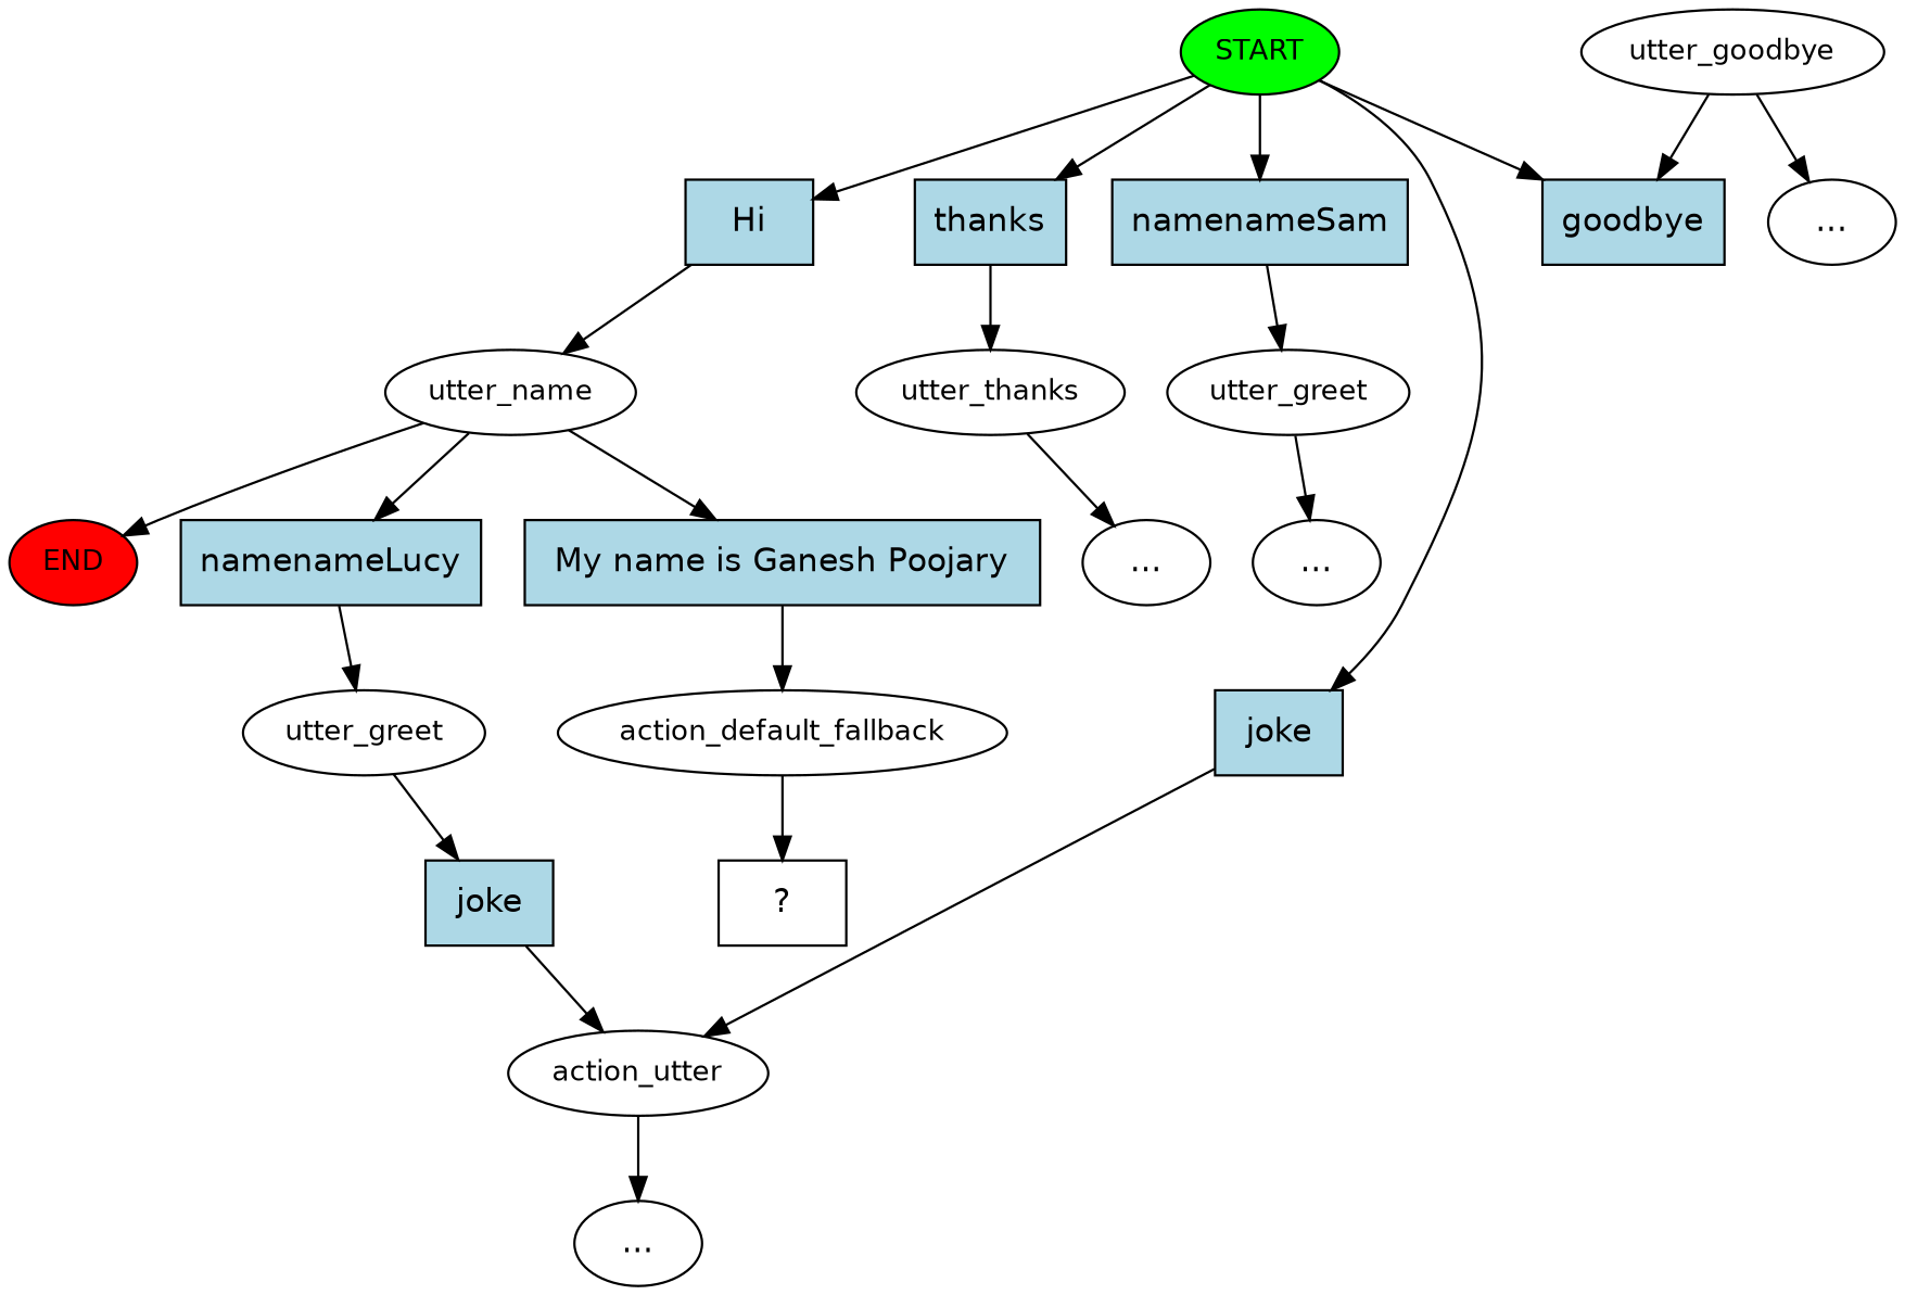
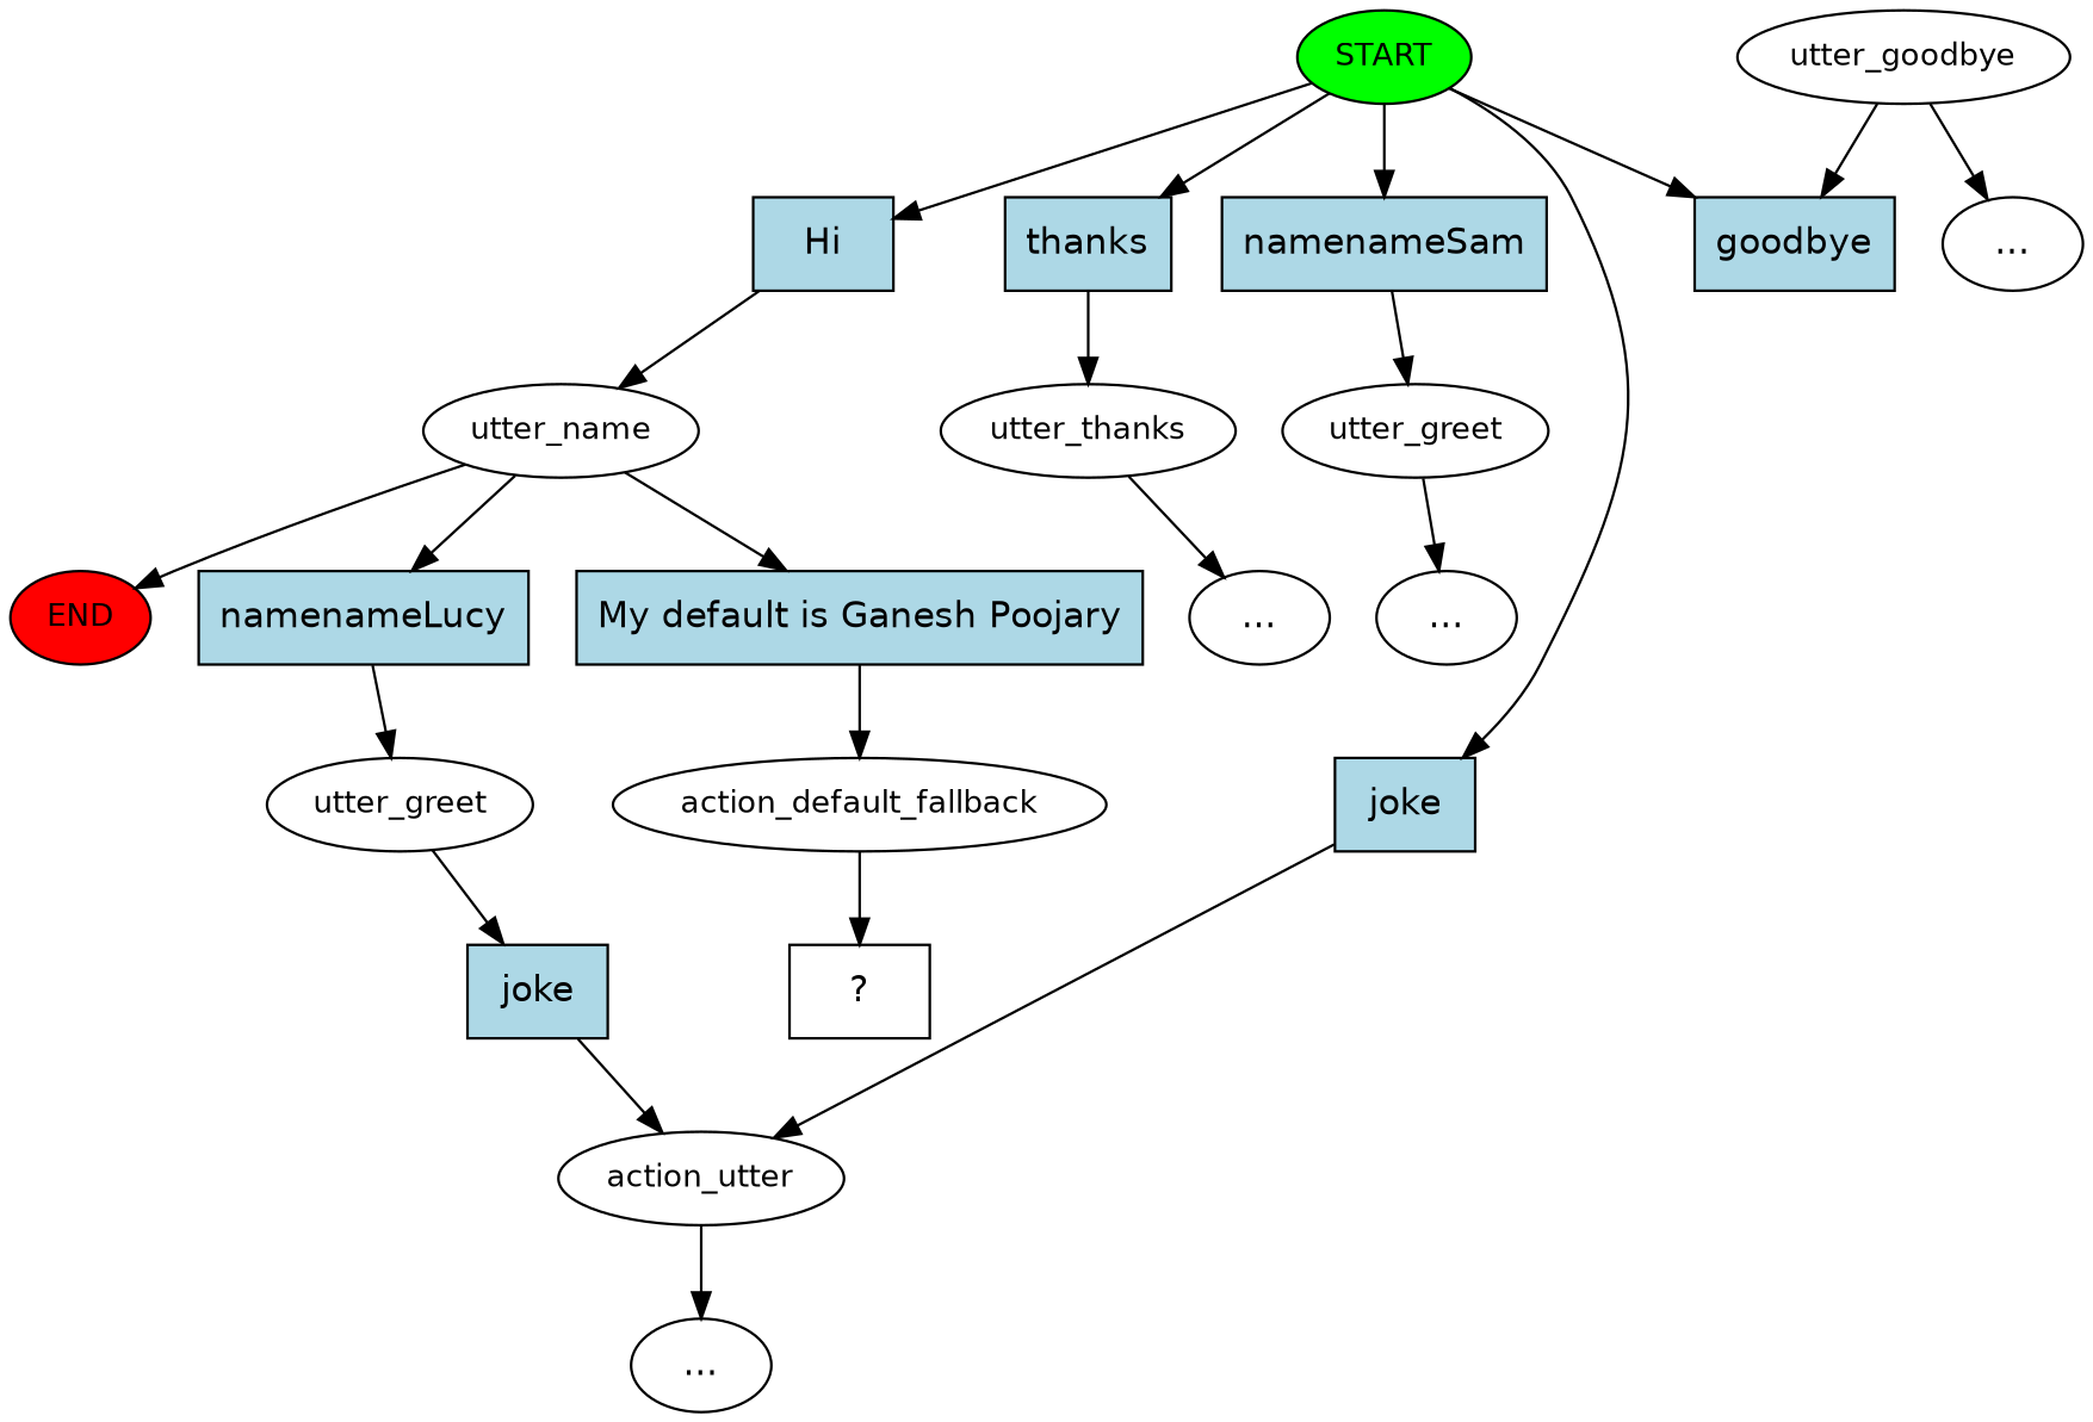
  digraph {
    fontname="DejaVu Sans"
    node [fontname="DejaVu Sans"]
    edge [fontname="DejaVu Sans"]
    n1 [fillcolor=green fontsize=12 label=START style=filled]
    n2 [fillcolor=lightblue label=Hi shape=rect style=filled]
    n3 [fillcolor=lightblue label=goodbye shape=rect style=filled]
    n4 [fillcolor=lightblue label=thanks shape=rect style=filled]
    n5 [fillcolor=lightblue label=namenameSam shape=rect style=filled]
    n6 [fillcolor=lightblue label=joke shape=rect style=filled]
    n7 [fontsize=12 label=utter_name]
    n8 [fontsize=12 label=utter_thanks]
    n9 [fontsize=12 label=utter_greet]
    n10 [fontsize=12 label=action_utter]
    n11 [fillcolor=red fontsize=12 label=END style=filled]
    n12 [fillcolor=lightblue label=namenameLucy shape=rect style=filled]
-   n13 [fillcolor=lightblue label="My name is Ganesh Poojary" shape=rect style=filled]
+   n13 [fillcolor=lightblue label="My default is Ganesh Poojary" shape=rect style=filled]
    n14 [fontsize=12 label=utter_greet]
    n15 [fontsize=12 label=action_default_fallback]
    n16 [fontsize=12 label=utter_goodbye]
    n17 [label="..."]
    n18 [label="..."]
    n19 [label="..."]
    n20 [label="..."]
    n21 [fillcolor=lightblue label=joke shape=rect style=filled]
    n22 [label="  ?  " shape=rect]
    n1 -> n2
    n1 -> n3
    n1 -> n4
    n1 -> n5
    n1 -> n6
    n2 -> n7
    n4 -> n8
    n5 -> n9
    n6 -> n10
    n7 -> n11
    n7 -> n12
    n7 -> n13
    n8 -> n18
    n9 -> n19
    n10 -> n20
    n12 -> n14
    n13 -> n15
    n14 -> n21
    n15 -> n22
    n16 -> n3
    n16 -> n17
    n21 -> n10
  }
